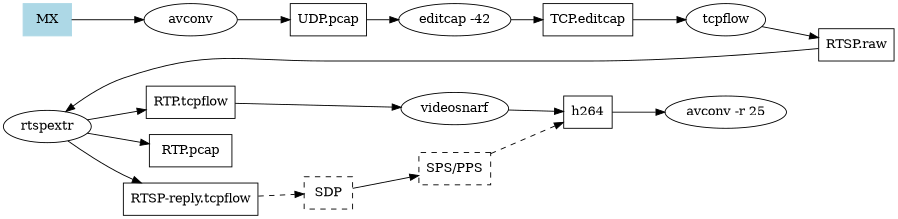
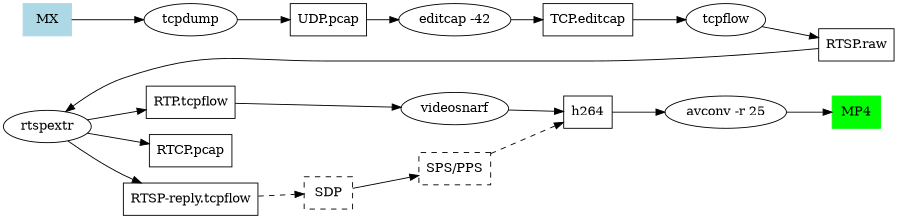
  digraph {
    rankdir=LR
    node [shape=box]
    MX [color=lightblue style=filled]
    rtspextr [shape=""]
-   tcpdump [label=avconv shape=""]
+   tcpdump [shape=""]
    "UDP.pcap"
    "editcap -42" [shape=""]
    n6 [label="TCP.editcap"]
    tcpflow [shape=""]
    "RTSP.raw"
    n9 [label="RTP.tcpflow"]
-   "RTCP.pcap" [label="RTP.pcap"]
+   "RTCP.pcap"
    n11 [label="RTSP-reply.tcpflow"]
    videosnarf [shape=""]
    h264
    SDP [style=dashed]
    "SPS/PPS" [style=dashed]
    "avconv -r 25" [shape=""]
+   MP4 [color=green style=filled]
    subgraph sub_1 {
      rank=same
      MX
      rtspextr
    }
    subgraph sub_2 {
      label=pre
      MX
      tcpdump
      "UDP.pcap"
      "editcap -42"
      n6
      tcpflow
      "RTSP.raw"
    }
    subgraph sub_3 {
      label=core
      rtspextr
      n9
      "RTCP.pcap"
      n11
      videosnarf
      h264
    }
    subgraph sub_4 {
      label=post
      SDP
      "SPS/PPS"
      "avconv -r 25"
+     MP4
    }
    MX -> tcpdump
    rtspextr -> n9
    rtspextr -> "RTCP.pcap"
    rtspextr -> n11
    tcpdump -> "UDP.pcap"
    "UDP.pcap" -> "editcap -42"
    "editcap -42" -> n6
    n6 -> tcpflow
    tcpflow -> "RTSP.raw"
    "RTSP.raw" -> rtspextr
    n9 -> videosnarf
    n11 -> SDP [style=dashed]
    videosnarf -> h264
    h264 -> "avconv -r 25"
    SDP -> "SPS/PPS" [style=solid]
    "SPS/PPS" -> h264 [style=dashed]
+   "avconv -r 25" -> MP4
  }
